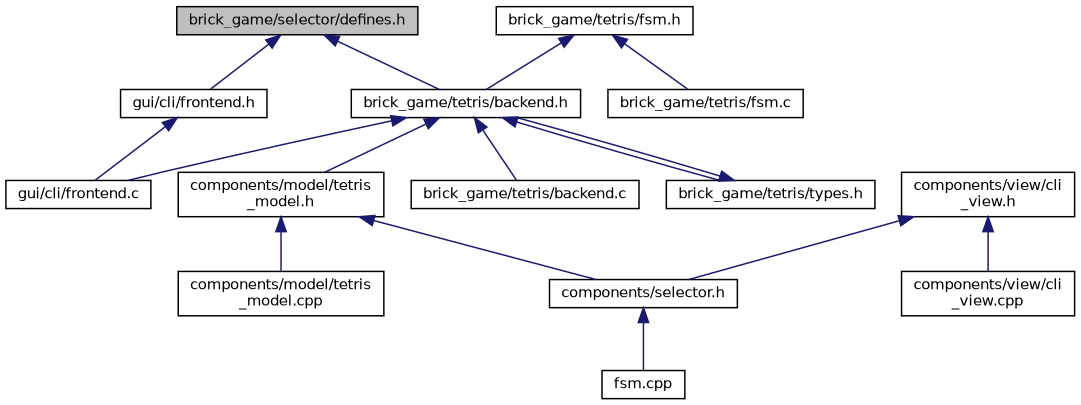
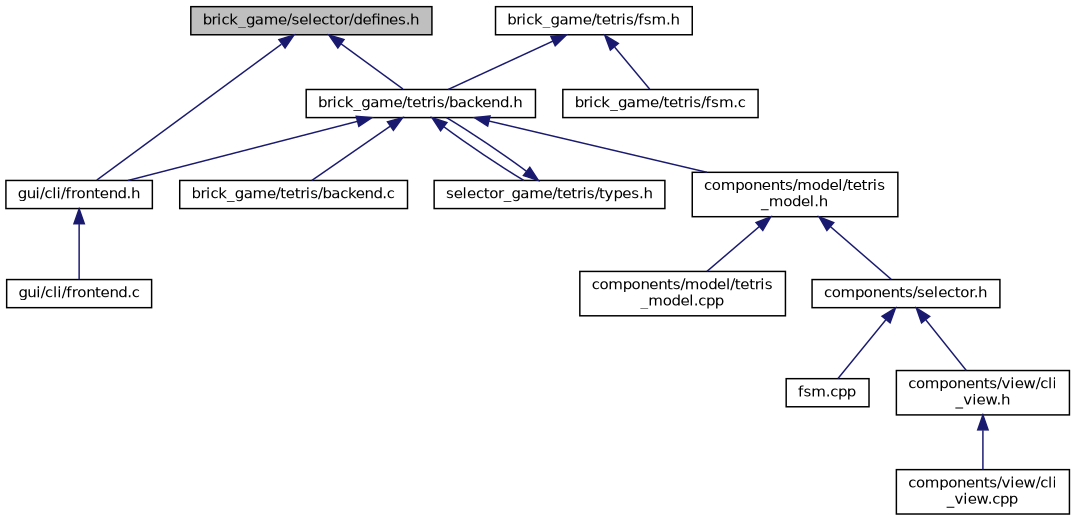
  digraph {
    node [color=black fillcolor=white fontname=Helvetica fontsize=10 shape=record style=filled]
    edge [color=midnightblue dir=back fontname=Helvetica fontsize=10 labelfontname=Helvetica labelfontsize=10 style=solid]
    n1 [fillcolor=grey75 fontcolor=black height=0.2 label="brick_game/selector/defines.h" width=0.4]
    n2 [height=0.2 label="brick_game/tetris/backend.h" width=0.4]
    n3 [height=0.2 label="gui/cli/frontend.h" width=0.4]
    n4 [height=0.2 label="brick_game/tetris/backend.c" width=0.4]
-   n5 [height=0.2 label="brick_game/tetris/types.h" width=0.4]
+   n5 [height=0.2 label="selector_game/tetris/types.h" width=0.4]
    n6 [height=0.2 label="components/model/tetris\l_model.h" width=0.4]
    n7 [height=0.2 label="gui/cli/frontend.c" width=0.4]
    n8 [height=0.2 label="brick_game/tetris/fsm.h" width=0.4]
    n9 [height=0.2 label="brick_game/tetris/fsm.c" width=0.4]
    n10 [height=0.2 label="components/model/tetris\l_model.cpp" width=0.4]
    n11 [height=0.2 label="components/selector.h" width=0.4]
    n12 [height=0.2 label="fsm.cpp" width=0.4]
    n13 [height=0.2 label="components/view/cli\l_view.h" width=0.4]
    n14 [height=0.2 label="components/view/cli\l_view.cpp" width=0.4]
    n1 -> n2
    n1 -> n3
-   n2 -> n7
+   n2 -> n3
    n2 -> n4
    n2 -> n5
    n2 -> n6
    n3 -> n7
    n5 -> n2
    n6 -> n10
    n6 -> n11
    n8 -> n2
    n8 -> n9
    n11 -> n12
-   n13 -> n11
+   n11 -> n13
    n13 -> n14
  }
